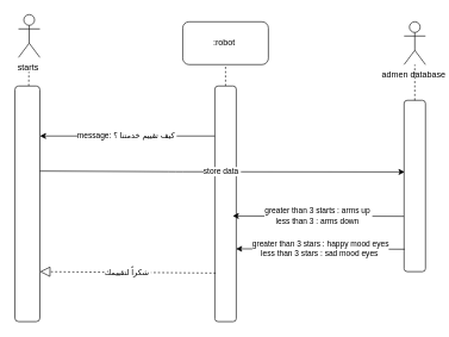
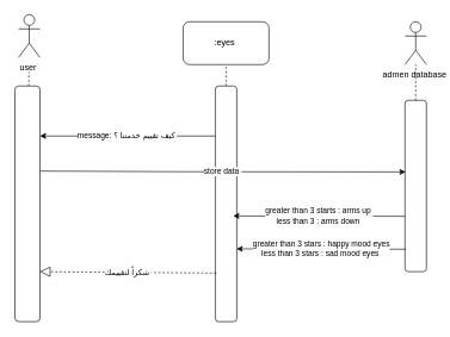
  <mxCell id="0" />
  <mxCell id="1" parent="0" />
- <mxCell id="2" value="starts&amp;nbsp;" style="shape=umlActor;verticalLabelPosition=bottom;verticalAlign=top;html=1;outlineConnect=0;" parent="1" vertex="1"><mxGeometry x="25" y="20" width="30" height="60" as="geometry" /></mxCell>
- <mxCell id="3" value=":robot&amp;nbsp;" style="rounded=1;whiteSpace=wrap;html=1;" parent="1" vertex="1"><mxGeometry x="255" y="30" width="120" height="60" as="geometry" /></mxCell>
+ <mxCell id="2" value="user&amp;nbsp;" style="shape=umlActor;verticalLabelPosition=bottom;verticalAlign=top;html=1;outlineConnect=0;" parent="1" vertex="1"><mxGeometry x="25" y="20" width="30" height="60" as="geometry" /></mxCell>
+ <mxCell id="3" value=":eyes&amp;nbsp;" style="rounded=1;whiteSpace=wrap;html=1;" parent="1" vertex="1"><mxGeometry x="255" y="30" width="120" height="60" as="geometry" /></mxCell>
  <mxCell id="4" value="" style="endArrow=none;dashed=1;html=1;startArrow=none;" parent="1" source="6" edge="1"><mxGeometry width="50" height="50" relative="1" as="geometry"><mxPoint x="39.58" y="574.444" as="sourcePoint" /><mxPoint x="39.58" y="100" as="targetPoint" /></mxGeometry></mxCell>
  <mxCell id="5" value="" style="endArrow=none;dashed=1;html=1;startArrow=none;" parent="1" source="7" edge="1"><mxGeometry width="50" height="50" relative="1" as="geometry"><mxPoint x="315" y="591.111" as="sourcePoint" /><mxPoint x="315" y="90" as="targetPoint" /></mxGeometry></mxCell>
  <mxCell id="6" value="" style="rounded=1;whiteSpace=wrap;html=1;" parent="1" vertex="1"><mxGeometry x="20" y="120" width="35" height="330" as="geometry" /></mxCell>
  <mxCell id="7" value="" style="rounded=1;whiteSpace=wrap;html=1;" parent="1" vertex="1"><mxGeometry x="300" y="120" width="30" height="330" as="geometry" /></mxCell>
  <mxCell id="8" value="message: كيف تقييم خدمتنا ؟&amp;nbsp;" style="endArrow=classic;html=1;" parent="1" edge="1"><mxGeometry width="50" height="50" relative="1" as="geometry"><mxPoint x="300" y="190" as="sourcePoint" /><mxPoint x="55" y="190" as="targetPoint" /></mxGeometry></mxCell>
  <mxCell id="9" value="admen database&amp;nbsp;" style="shape=umlActor;verticalLabelPosition=bottom;verticalAlign=top;html=1;outlineConnect=0;" parent="1" vertex="1"><mxGeometry x="565" y="30" width="30" height="60" as="geometry" /></mxCell>
  <mxCell id="10" value="store data&amp;nbsp;" style="endArrow=classic;html=1;exitX=1;exitY=0.361;exitDx=0;exitDy=0;exitPerimeter=0;entryX=0.026;entryY=0.418;entryDx=0;entryDy=0;entryPerimeter=0;" parent="1" source="6" target="11" edge="1"><mxGeometry width="50" height="50" relative="1" as="geometry"><mxPoint x="55" y="240" as="sourcePoint" /><mxPoint x="465" y="240" as="targetPoint" /><Array as="points"><mxPoint x="245" y="240" /></Array></mxGeometry></mxCell>
  <mxCell id="11" value="" style="rounded=1;whiteSpace=wrap;html=1;" parent="1" vertex="1"><mxGeometry x="565" y="140" width="30" height="240" as="geometry" /></mxCell>
  <mxCell id="12" value="greater than 3 starts : arms up&amp;nbsp;&lt;br&gt;less than 3 : arms down&amp;nbsp;" style="endArrow=classic;html=1;exitX=-0.011;exitY=0.677;exitDx=0;exitDy=0;exitPerimeter=0;" parent="1" source="11" edge="1"><mxGeometry width="50" height="50" relative="1" as="geometry"><mxPoint x="525" y="302" as="sourcePoint" /><mxPoint x="325" y="302" as="targetPoint" /><Array as="points" /><mxPoint as="offset" /></mxGeometry></mxCell>
  <mxCell id="13" value="شكراً لتقييمك&amp;nbsp;" style="endArrow=block;dashed=1;endFill=0;endSize=12;html=1;exitX=0.044;exitY=0.794;exitDx=0;exitDy=0;exitPerimeter=0;" parent="1" source="7" edge="1"><mxGeometry width="160" relative="1" as="geometry"><mxPoint x="165" y="370" as="sourcePoint" /><mxPoint x="55" y="380" as="targetPoint" /><Array as="points" /></mxGeometry></mxCell>
  <mxCell id="14" value="greater than 3 stars : happy mood eyes&lt;br&gt;less than 3 stars : sad mood eyes&amp;nbsp;" style="endArrow=classic;html=1;exitX=0.026;exitY=0.869;exitDx=0;exitDy=0;exitPerimeter=0;entryX=0.989;entryY=0.691;entryDx=0;entryDy=0;entryPerimeter=0;" parent="1" source="11" target="7" edge="1"><mxGeometry width="50" height="50" relative="1" as="geometry"><mxPoint x="215" y="340" as="sourcePoint" /><mxPoint x="335" y="340" as="targetPoint" /><Array as="points" /></mxGeometry></mxCell>
  <mxCell id="15" value="" style="endArrow=none;dashed=1;html=1;" parent="1" source="11" target="9" edge="1"><mxGeometry width="50" height="50" relative="1" as="geometry"><mxPoint x="535" y="150" as="sourcePoint" /><mxPoint x="585" y="100" as="targetPoint" /></mxGeometry></mxCell>
